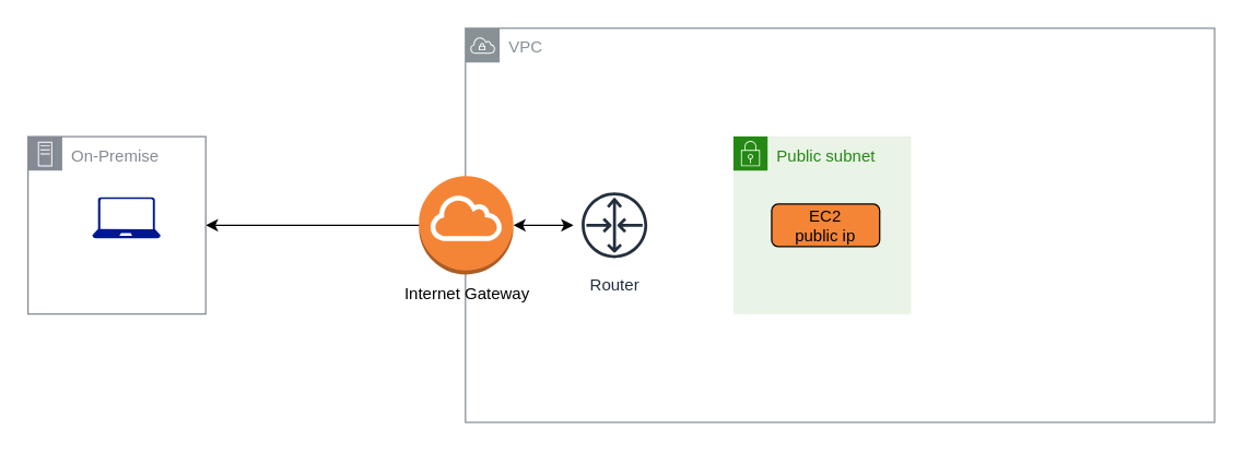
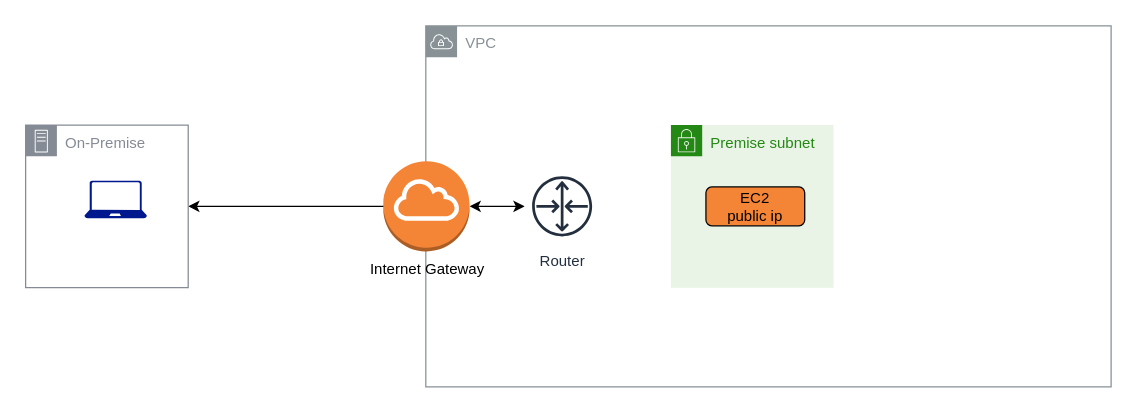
  <mxCell id="0" />
  <mxCell id="1" parent="0" />
  <mxCell id="2" value="VPC" style="outlineConnect=0;gradientColor=none;html=1;whiteSpace=wrap;fontSize=12;fontStyle=0;shape=mxgraph.aws4.group;grIcon=mxgraph.aws4.group_vpc;strokeColor=#879196;fillColor=none;verticalAlign=top;align=left;spacingLeft=30;fontColor=#879196;dashed=0;" vertex="1" parent="1"><mxGeometry x="340" y="20.25" width="548" height="288.5" as="geometry" /></mxCell>
  <mxCell id="3" style="edgeStyle=orthogonalEdgeStyle;rounded=0;orthogonalLoop=1;jettySize=auto;html=1;startArrow=classic;startFill=1;" edge="1" parent="1" source="4" target="2"><mxGeometry relative="1" as="geometry" /></mxCell>
  <mxCell id="4" value="On-Premise" style="outlineConnect=0;gradientColor=none;html=1;whiteSpace=wrap;fontSize=12;fontStyle=0;shape=mxgraph.aws4.group;grIcon=mxgraph.aws4.group_on_premise;strokeColor=#858B94;fillColor=none;verticalAlign=top;align=left;spacingLeft=30;fontColor=#858B94;dashed=0;" vertex="1" parent="1"><mxGeometry x="20" y="99.5" width="130" height="130" as="geometry" /></mxCell>
  <mxCell id="5" value="" style="aspect=fixed;pointerEvents=1;shadow=0;dashed=0;html=1;strokeColor=none;labelPosition=center;verticalLabelPosition=bottom;verticalAlign=top;align=center;fillColor=#00188D;shape=mxgraph.azure.laptop" vertex="1" parent="1"><mxGeometry x="67" y="144" width="50" height="30" as="geometry" /></mxCell>
- <mxCell id="6" value="Public subnet" style="points=[[0,0],[0.25,0],[0.5,0],[0.75,0],[1,0],[1,0.25],[1,0.5],[1,0.75],[1,1],[0.75,1],[0.5,1],[0.25,1],[0,1],[0,0.75],[0,0.5],[0,0.25]];outlineConnect=0;gradientColor=none;html=1;whiteSpace=wrap;fontSize=12;fontStyle=0;shape=mxgraph.aws4.group;grIcon=mxgraph.aws4.group_security_group;grStroke=0;strokeColor=#248814;fillColor=#E9F3E6;verticalAlign=top;align=left;spacingLeft=30;fontColor=#248814;dashed=0;" vertex="1" parent="1"><mxGeometry x="536" y="99.5" width="130" height="130" as="geometry" /></mxCell>
+ <mxCell id="6" value="Premise subnet" style="points=[[0,0],[0.25,0],[0.5,0],[0.75,0],[1,0],[1,0.25],[1,0.5],[1,0.75],[1,1],[0.75,1],[0.5,1],[0.25,1],[0,1],[0,0.75],[0,0.5],[0,0.25]];outlineConnect=0;gradientColor=none;html=1;whiteSpace=wrap;fontSize=12;fontStyle=0;shape=mxgraph.aws4.group;grIcon=mxgraph.aws4.group_security_group;grStroke=0;strokeColor=#248814;fillColor=#E9F3E6;verticalAlign=top;align=left;spacingLeft=30;fontColor=#248814;dashed=0;" vertex="1" parent="1"><mxGeometry x="536" y="99.5" width="130" height="130" as="geometry" /></mxCell>
  <mxCell id="7" value="Router" style="outlineConnect=0;fontColor=#232F3E;gradientColor=none;strokeColor=#232F3E;fillColor=#ffffff;dashed=0;verticalLabelPosition=bottom;verticalAlign=top;align=center;html=1;fontSize=12;fontStyle=0;aspect=fixed;shape=mxgraph.aws4.resourceIcon;resIcon=mxgraph.aws4.router;" vertex="1" parent="1"><mxGeometry x="419" y="134.5" width="60" height="60" as="geometry" /></mxCell>
  <mxCell id="8" style="edgeStyle=orthogonalEdgeStyle;rounded=0;orthogonalLoop=1;jettySize=auto;html=1;startArrow=classic;startFill=1;" edge="1" parent="1" source="9" target="7"><mxGeometry relative="1" as="geometry" /></mxCell>
  <mxCell id="9" value="Internet Gateway" style="outlineConnect=0;dashed=0;verticalLabelPosition=bottom;verticalAlign=top;align=center;html=1;shape=mxgraph.aws3.internet_gateway;fillColor=#F58536;gradientColor=none;" vertex="1" parent="1"><mxGeometry x="306" y="128.5" width="69" height="72" as="geometry" /></mxCell>
  <mxCell id="10" value="EC2&lt;br&gt;public ip" style="rounded=1;whiteSpace=wrap;html=1;fillColor=#f58536;" vertex="1" parent="1"><mxGeometry x="564" y="149" width="79" height="31" as="geometry" /></mxCell>
